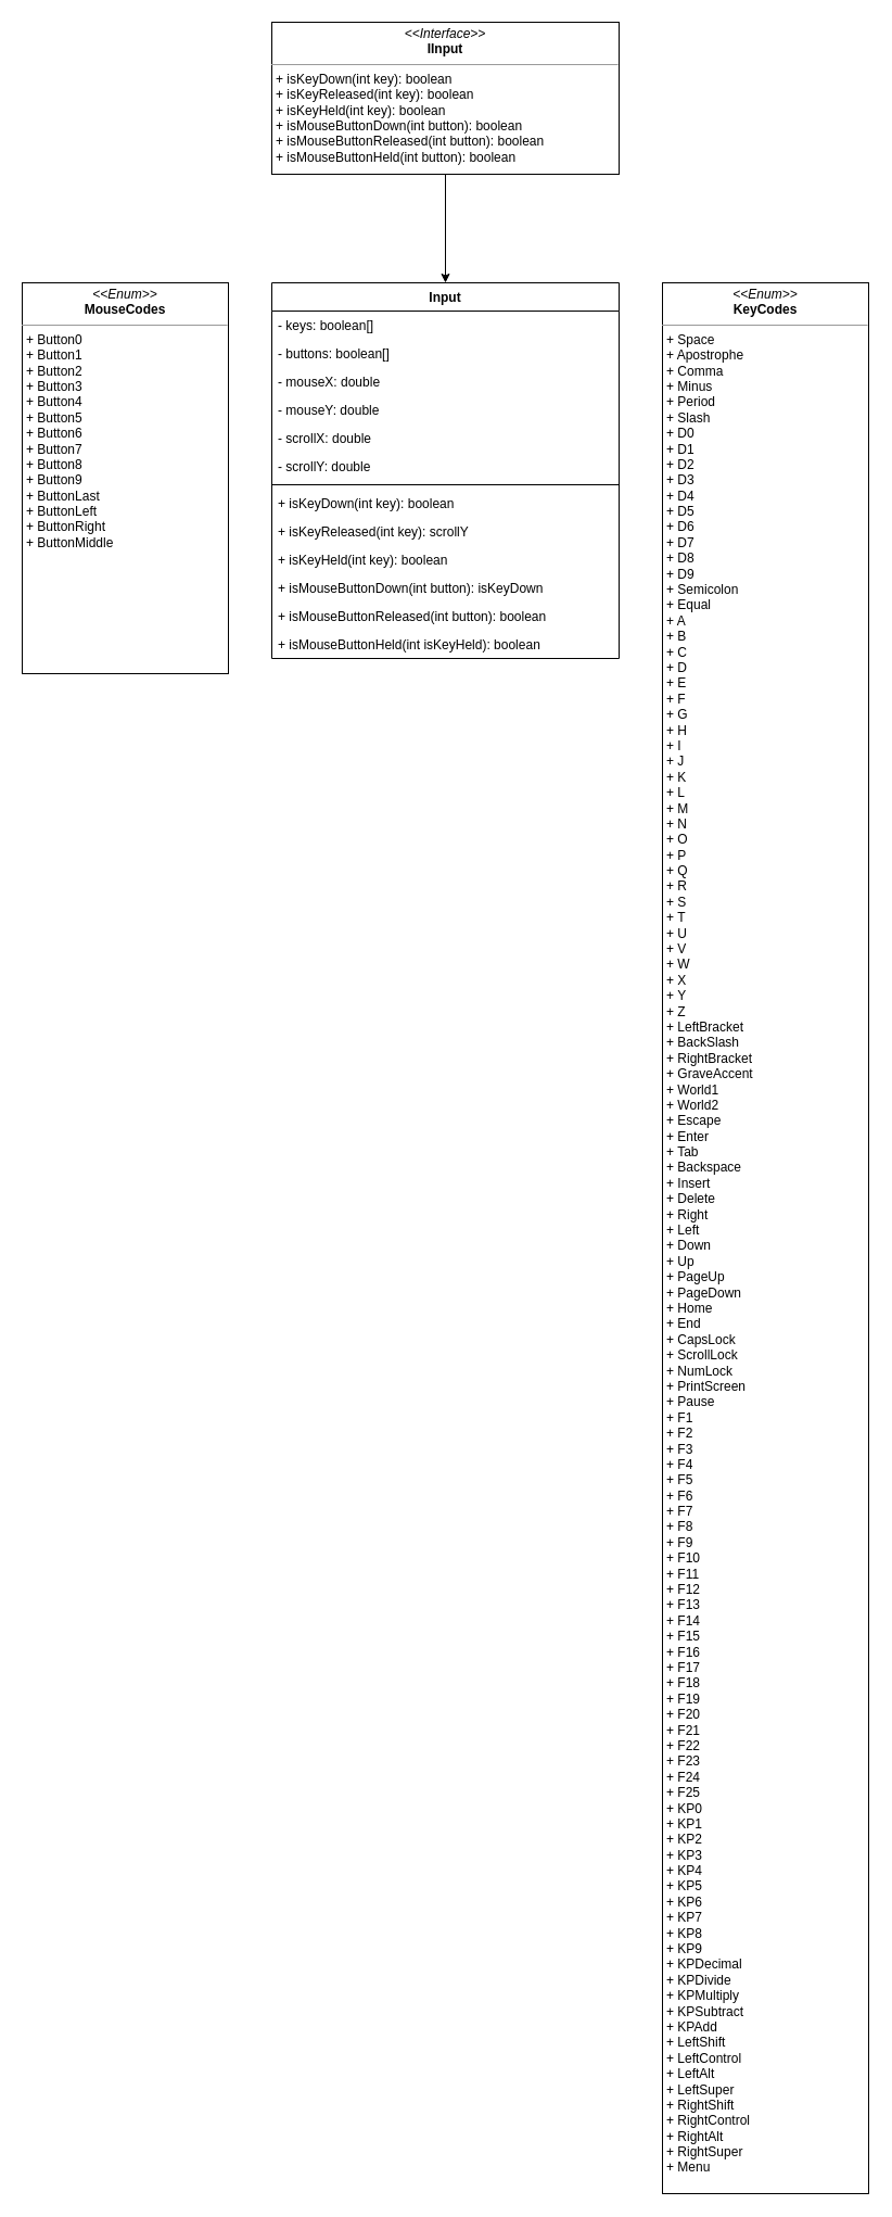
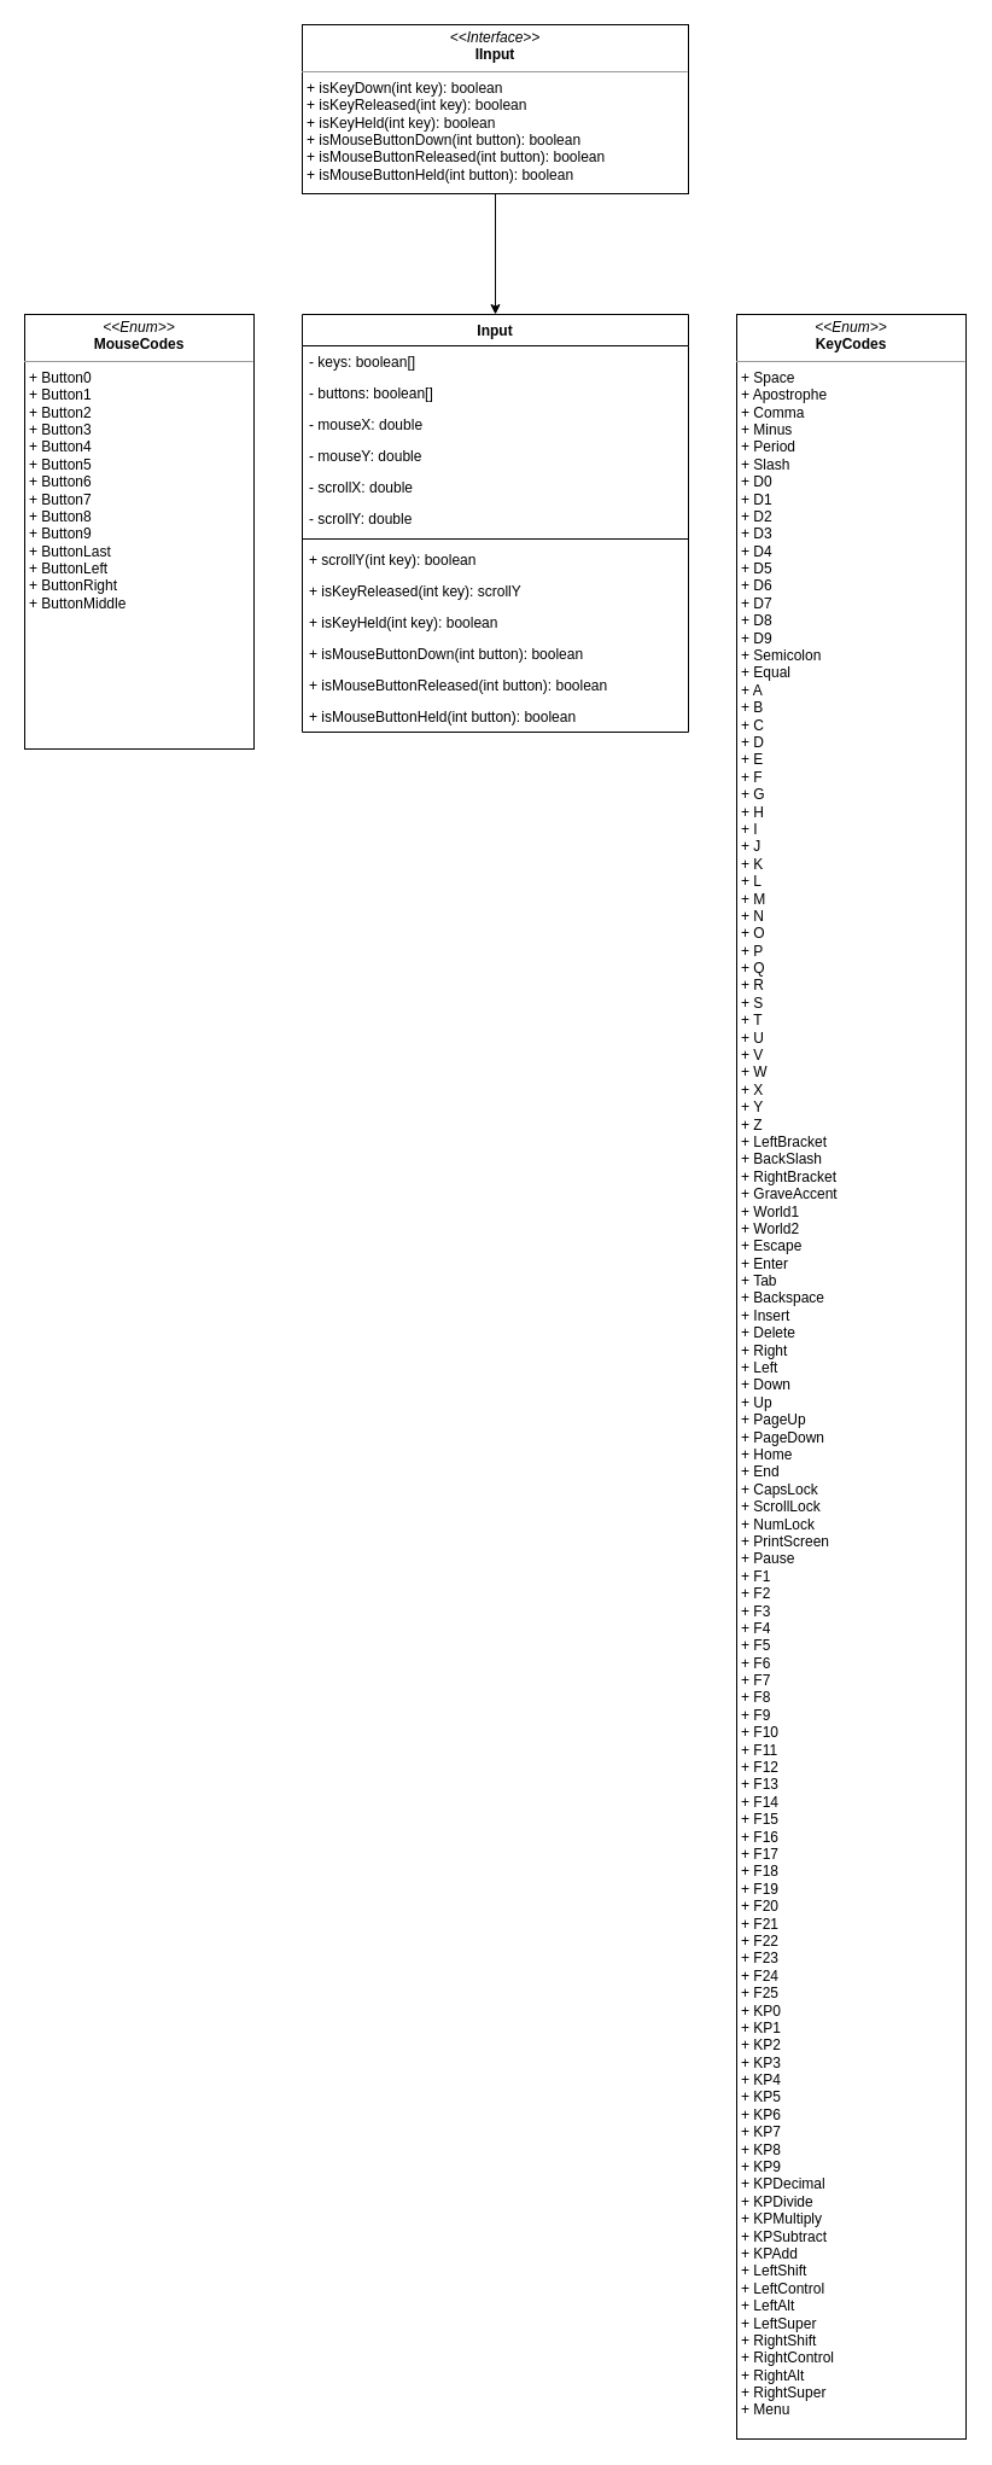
  <mxCell id="0" />
  <mxCell id="1" parent="0" />
  <mxCell id="2" style="edgeStyle=orthogonalEdgeStyle;rounded=0;orthogonalLoop=1;jettySize=auto;html=1;exitX=0.5;exitY=1;exitDx=0;exitDy=0;entryX=0.5;entryY=0;entryDx=0;entryDy=0;" edge="1" parent="1" source="3" target="4"><mxGeometry relative="1" as="geometry" /></mxCell>
  <mxCell id="3" value="&lt;p style=&quot;margin:0px;margin-top:4px;text-align:center;&quot;&gt;&lt;i&gt;&amp;lt;&amp;lt;Interface&amp;gt;&amp;gt;&lt;/i&gt;&lt;br&gt;&lt;b&gt;IInput&lt;/b&gt;&lt;/p&gt;&lt;hr size=&quot;1&quot;&gt;&lt;p style=&quot;margin:0px;margin-left:4px;&quot;&gt;+ isKeyDown(int key): boolean&lt;/p&gt;&lt;p style=&quot;margin:0px;margin-left:4px;&quot;&gt;+ isKeyReleased(int key): boolean&lt;/p&gt;&lt;p style=&quot;margin:0px;margin-left:4px;&quot;&gt;+ isKeyHeld(int key): boolean&lt;/p&gt;&lt;p style=&quot;margin:0px;margin-left:4px;&quot;&gt;+ isMouseButtonDown(int button): boolean&lt;/p&gt;&lt;p style=&quot;margin:0px;margin-left:4px;&quot;&gt;+ isMouseButtonReleased(int button): boolean&lt;/p&gt;&lt;p style=&quot;margin:0px;margin-left:4px;&quot;&gt;+ isMouseButtonHeld(int button): boolean&lt;/p&gt;" style="verticalAlign=top;align=left;overflow=fill;fontSize=12;fontFamily=Helvetica;html=1;whiteSpace=wrap;" vertex="1" parent="1"><mxGeometry x="250" y="20" width="320" height="140" as="geometry" /></mxCell>
  <mxCell id="4" value="Input" style="swimlane;fontStyle=1;align=center;verticalAlign=top;childLayout=stackLayout;horizontal=1;startSize=26;horizontalStack=0;resizeParent=1;resizeParentMax=0;resizeLast=0;collapsible=1;marginBottom=0;whiteSpace=wrap;html=1;" vertex="1" parent="1"><mxGeometry x="250" y="260" width="320" height="346" as="geometry" /></mxCell>
  <mxCell id="5" value="- keys: boolean[]" style="text;strokeColor=none;fillColor=none;align=left;verticalAlign=top;spacingLeft=4;spacingRight=4;overflow=hidden;rotatable=0;points=[[0,0.5],[1,0.5]];portConstraint=eastwest;whiteSpace=wrap;html=1;" vertex="1" parent="4"><mxGeometry y="26" width="320" height="26" as="geometry" /></mxCell>
  <mxCell id="6" value="- buttons: boolean[]" style="text;strokeColor=none;fillColor=none;align=left;verticalAlign=top;spacingLeft=4;spacingRight=4;overflow=hidden;rotatable=0;points=[[0,0.5],[1,0.5]];portConstraint=eastwest;whiteSpace=wrap;html=1;" vertex="1" parent="4"><mxGeometry y="52" width="320" height="26" as="geometry" /></mxCell>
  <mxCell id="7" value="- mouseX: double" style="text;strokeColor=none;fillColor=none;align=left;verticalAlign=top;spacingLeft=4;spacingRight=4;overflow=hidden;rotatable=0;points=[[0,0.5],[1,0.5]];portConstraint=eastwest;whiteSpace=wrap;html=1;" vertex="1" parent="4"><mxGeometry y="78" width="320" height="26" as="geometry" /></mxCell>
  <mxCell id="8" value="- mouseY: double" style="text;strokeColor=none;fillColor=none;align=left;verticalAlign=top;spacingLeft=4;spacingRight=4;overflow=hidden;rotatable=0;points=[[0,0.5],[1,0.5]];portConstraint=eastwest;whiteSpace=wrap;html=1;" vertex="1" parent="4"><mxGeometry y="104" width="320" height="26" as="geometry" /></mxCell>
  <mxCell id="9" value="- scrollX: double" style="text;strokeColor=none;fillColor=none;align=left;verticalAlign=top;spacingLeft=4;spacingRight=4;overflow=hidden;rotatable=0;points=[[0,0.5],[1,0.5]];portConstraint=eastwest;whiteSpace=wrap;html=1;" vertex="1" parent="4"><mxGeometry y="130" width="320" height="26" as="geometry" /></mxCell>
  <mxCell id="10" value="- scrollY: double" style="text;strokeColor=none;fillColor=none;align=left;verticalAlign=top;spacingLeft=4;spacingRight=4;overflow=hidden;rotatable=0;points=[[0,0.5],[1,0.5]];portConstraint=eastwest;whiteSpace=wrap;html=1;" vertex="1" parent="4"><mxGeometry y="156" width="320" height="26" as="geometry" /></mxCell>
  <mxCell id="11" value="" style="line;strokeWidth=1;fillColor=none;align=left;verticalAlign=middle;spacingTop=-1;spacingLeft=3;spacingRight=3;rotatable=0;labelPosition=right;points=[];portConstraint=eastwest;strokeColor=inherit;" vertex="1" parent="4"><mxGeometry y="182" width="320" height="8" as="geometry" /></mxCell>
- <mxCell id="12" value="+ isKeyDown(int key): boolean" style="text;strokeColor=none;fillColor=none;align=left;verticalAlign=top;spacingLeft=4;spacingRight=4;overflow=hidden;rotatable=0;points=[[0,0.5],[1,0.5]];portConstraint=eastwest;whiteSpace=wrap;html=1;" vertex="1" parent="4"><mxGeometry y="190" width="320" height="26" as="geometry" /></mxCell>
+ <mxCell id="12" value="+ scrollY(int key): boolean" style="text;strokeColor=none;fillColor=none;align=left;verticalAlign=top;spacingLeft=4;spacingRight=4;overflow=hidden;rotatable=0;points=[[0,0.5],[1,0.5]];portConstraint=eastwest;whiteSpace=wrap;html=1;" vertex="1" parent="4"><mxGeometry y="190" width="320" height="26" as="geometry" /></mxCell>
  <mxCell id="13" value="+ isKeyReleased(int key): scrollY" style="text;strokeColor=none;fillColor=none;align=left;verticalAlign=top;spacingLeft=4;spacingRight=4;overflow=hidden;rotatable=0;points=[[0,0.5],[1,0.5]];portConstraint=eastwest;whiteSpace=wrap;html=1;" vertex="1" parent="4"><mxGeometry y="216" width="320" height="26" as="geometry" /></mxCell>
  <mxCell id="14" value="+ isKeyHeld(int key): boolean" style="text;strokeColor=none;fillColor=none;align=left;verticalAlign=top;spacingLeft=4;spacingRight=4;overflow=hidden;rotatable=0;points=[[0,0.5],[1,0.5]];portConstraint=eastwest;whiteSpace=wrap;html=1;" vertex="1" parent="4"><mxGeometry y="242" width="320" height="26" as="geometry" /></mxCell>
- <mxCell id="15" value="+ isMouseButtonDown(int button): isKeyDown" style="text;strokeColor=none;fillColor=none;align=left;verticalAlign=top;spacingLeft=4;spacingRight=4;overflow=hidden;rotatable=0;points=[[0,0.5],[1,0.5]];portConstraint=eastwest;whiteSpace=wrap;html=1;" vertex="1" parent="4"><mxGeometry y="268" width="320" height="26" as="geometry" /></mxCell>
+ <mxCell id="15" value="+ isMouseButtonDown(int button): boolean" style="text;strokeColor=none;fillColor=none;align=left;verticalAlign=top;spacingLeft=4;spacingRight=4;overflow=hidden;rotatable=0;points=[[0,0.5],[1,0.5]];portConstraint=eastwest;whiteSpace=wrap;html=1;" vertex="1" parent="4"><mxGeometry y="268" width="320" height="26" as="geometry" /></mxCell>
  <mxCell id="16" value="+ isMouseButtonReleased(int button): boolean" style="text;strokeColor=none;fillColor=none;align=left;verticalAlign=top;spacingLeft=4;spacingRight=4;overflow=hidden;rotatable=0;points=[[0,0.5],[1,0.5]];portConstraint=eastwest;whiteSpace=wrap;html=1;" vertex="1" parent="4"><mxGeometry y="294" width="320" height="26" as="geometry" /></mxCell>
- <mxCell id="17" value="+ isMouseButtonHeld(int isKeyHeld): boolean" style="text;strokeColor=none;fillColor=none;align=left;verticalAlign=top;spacingLeft=4;spacingRight=4;overflow=hidden;rotatable=0;points=[[0,0.5],[1,0.5]];portConstraint=eastwest;whiteSpace=wrap;html=1;" vertex="1" parent="4"><mxGeometry y="320" width="320" height="26" as="geometry" /></mxCell>
+ <mxCell id="17" value="+ isMouseButtonHeld(int button): boolean" style="text;strokeColor=none;fillColor=none;align=left;verticalAlign=top;spacingLeft=4;spacingRight=4;overflow=hidden;rotatable=0;points=[[0,0.5],[1,0.5]];portConstraint=eastwest;whiteSpace=wrap;html=1;" vertex="1" parent="4"><mxGeometry y="320" width="320" height="26" as="geometry" /></mxCell>
  <mxCell id="18" value="&lt;p style=&quot;margin:0px;margin-top:4px;text-align:center;&quot;&gt;&lt;i&gt;&amp;lt;&amp;lt;Enum&amp;gt;&amp;gt;&lt;/i&gt;&lt;br&gt;&lt;b&gt;KeyCodes&lt;/b&gt;&lt;/p&gt;&lt;hr size=&quot;1&quot;&gt;&lt;p style=&quot;margin:0px;margin-left:4px;&quot;&gt;+ Space&lt;/p&gt;&lt;p style=&quot;margin:0px;margin-left:4px;&quot;&gt;+ Apostrophe&lt;/p&gt;&lt;p style=&quot;margin:0px;margin-left:4px;&quot;&gt;+ Comma&lt;/p&gt;&lt;p style=&quot;margin:0px;margin-left:4px;&quot;&gt;+ Minus&lt;/p&gt;&lt;p style=&quot;margin:0px;margin-left:4px;&quot;&gt;+ Period&lt;/p&gt;&lt;p style=&quot;margin:0px;margin-left:4px;&quot;&gt;+ Slash&lt;/p&gt;&lt;p style=&quot;margin:0px;margin-left:4px;&quot;&gt;+ D0&lt;/p&gt;&lt;p style=&quot;margin:0px;margin-left:4px;&quot;&gt;+ D1&lt;/p&gt;&lt;p style=&quot;margin:0px;margin-left:4px;&quot;&gt;+ D2&lt;/p&gt;&lt;p style=&quot;margin:0px;margin-left:4px;&quot;&gt;+ D3&lt;/p&gt;&lt;p style=&quot;margin:0px;margin-left:4px;&quot;&gt;+ D4&lt;/p&gt;&lt;p style=&quot;margin:0px;margin-left:4px;&quot;&gt;+ D5&lt;/p&gt;&lt;p style=&quot;margin:0px;margin-left:4px;&quot;&gt;+ D6&lt;/p&gt;&lt;p style=&quot;margin:0px;margin-left:4px;&quot;&gt;+ D7&lt;/p&gt;&lt;p style=&quot;margin:0px;margin-left:4px;&quot;&gt;+ D8&lt;/p&gt;&lt;p style=&quot;margin:0px;margin-left:4px;&quot;&gt;+ D9&lt;/p&gt;&lt;p style=&quot;margin:0px;margin-left:4px;&quot;&gt;+ Semicolon&lt;/p&gt;&lt;p style=&quot;margin:0px;margin-left:4px;&quot;&gt;+ Equal&lt;/p&gt;&lt;p style=&quot;margin:0px;margin-left:4px;&quot;&gt;+ A&lt;/p&gt;&lt;p style=&quot;margin:0px;margin-left:4px;&quot;&gt;+ B&lt;/p&gt;&lt;p style=&quot;margin:0px;margin-left:4px;&quot;&gt;+ C&lt;/p&gt;&lt;p style=&quot;margin:0px;margin-left:4px;&quot;&gt;+ D&lt;/p&gt;&lt;p style=&quot;margin:0px;margin-left:4px;&quot;&gt;+ E&lt;/p&gt;&lt;p style=&quot;margin:0px;margin-left:4px;&quot;&gt;+ F&lt;/p&gt;&lt;p style=&quot;margin:0px;margin-left:4px;&quot;&gt;+ G&lt;/p&gt;&lt;p style=&quot;margin:0px;margin-left:4px;&quot;&gt;+ H&lt;/p&gt;&lt;p style=&quot;margin:0px;margin-left:4px;&quot;&gt;+ I&lt;/p&gt;&lt;p style=&quot;margin:0px;margin-left:4px;&quot;&gt;+ J&lt;/p&gt;&lt;p style=&quot;margin:0px;margin-left:4px;&quot;&gt;+ K&lt;/p&gt;&lt;p style=&quot;margin:0px;margin-left:4px;&quot;&gt;+ L&lt;/p&gt;&lt;p style=&quot;margin:0px;margin-left:4px;&quot;&gt;+ M&lt;/p&gt;&lt;p style=&quot;margin:0px;margin-left:4px;&quot;&gt;+ N&lt;/p&gt;&lt;p style=&quot;margin:0px;margin-left:4px;&quot;&gt;+ O&lt;/p&gt;&lt;p style=&quot;margin:0px;margin-left:4px;&quot;&gt;+ P&lt;/p&gt;&lt;p style=&quot;margin:0px;margin-left:4px;&quot;&gt;+ Q&lt;/p&gt;&lt;p style=&quot;margin:0px;margin-left:4px;&quot;&gt;+ R&lt;/p&gt;&lt;p style=&quot;margin:0px;margin-left:4px;&quot;&gt;+ S&lt;/p&gt;&lt;p style=&quot;margin:0px;margin-left:4px;&quot;&gt;+ T&lt;/p&gt;&lt;p style=&quot;margin:0px;margin-left:4px;&quot;&gt;+ U&lt;/p&gt;&lt;p style=&quot;margin:0px;margin-left:4px;&quot;&gt;+ V&lt;/p&gt;&lt;p style=&quot;margin:0px;margin-left:4px;&quot;&gt;+ W&lt;/p&gt;&lt;p style=&quot;margin:0px;margin-left:4px;&quot;&gt;+ X&lt;/p&gt;&lt;p style=&quot;margin:0px;margin-left:4px;&quot;&gt;+ Y&lt;/p&gt;&lt;p style=&quot;margin:0px;margin-left:4px;&quot;&gt;+ Z&lt;/p&gt;&lt;p style=&quot;margin:0px;margin-left:4px;&quot;&gt;+ LeftBracket&lt;/p&gt;&lt;p style=&quot;margin:0px;margin-left:4px;&quot;&gt;+ BackSlash&lt;/p&gt;&lt;p style=&quot;margin:0px;margin-left:4px;&quot;&gt;+ RightBracket&lt;/p&gt;&lt;p style=&quot;margin:0px;margin-left:4px;&quot;&gt;+ GraveAccent&lt;/p&gt;&lt;p style=&quot;margin:0px;margin-left:4px;&quot;&gt;+ World1&lt;/p&gt;&lt;p style=&quot;margin:0px;margin-left:4px;&quot;&gt;+ World2&lt;/p&gt;&lt;p style=&quot;margin:0px;margin-left:4px;&quot;&gt;+ Escape&lt;/p&gt;&lt;p style=&quot;margin:0px;margin-left:4px;&quot;&gt;+ Enter&lt;/p&gt;&lt;p style=&quot;margin:0px;margin-left:4px;&quot;&gt;+ Tab&lt;/p&gt;&lt;p style=&quot;margin:0px;margin-left:4px;&quot;&gt;+ Backspace&lt;/p&gt;&lt;p style=&quot;margin:0px;margin-left:4px;&quot;&gt;+ Insert&lt;/p&gt;&lt;p style=&quot;margin:0px;margin-left:4px;&quot;&gt;+ Delete&lt;/p&gt;&lt;p style=&quot;margin:0px;margin-left:4px;&quot;&gt;+ Right&lt;/p&gt;&lt;p style=&quot;margin:0px;margin-left:4px;&quot;&gt;+ Left&lt;/p&gt;&lt;p style=&quot;margin:0px;margin-left:4px;&quot;&gt;+ Down&lt;/p&gt;&lt;p style=&quot;margin:0px;margin-left:4px;&quot;&gt;+ Up&lt;/p&gt;&lt;p style=&quot;margin:0px;margin-left:4px;&quot;&gt;+ PageUp&lt;/p&gt;&lt;p style=&quot;margin:0px;margin-left:4px;&quot;&gt;+ PageDown&lt;/p&gt;&lt;p style=&quot;margin:0px;margin-left:4px;&quot;&gt;+ Home&lt;/p&gt;&lt;p style=&quot;margin:0px;margin-left:4px;&quot;&gt;+ End&lt;/p&gt;&lt;p style=&quot;margin:0px;margin-left:4px;&quot;&gt;+ CapsLock&lt;/p&gt;&lt;p style=&quot;margin:0px;margin-left:4px;&quot;&gt;+ ScrollLock&lt;/p&gt;&lt;p style=&quot;margin:0px;margin-left:4px;&quot;&gt;+ NumLock&lt;/p&gt;&lt;p style=&quot;margin:0px;margin-left:4px;&quot;&gt;+ PrintScreen&lt;/p&gt;&lt;p style=&quot;margin:0px;margin-left:4px;&quot;&gt;+ Pause&lt;/p&gt;&lt;p style=&quot;margin:0px;margin-left:4px;&quot;&gt;+ F1&lt;/p&gt;&lt;p style=&quot;margin:0px;margin-left:4px;&quot;&gt;+ F2&lt;/p&gt;&lt;p style=&quot;margin:0px;margin-left:4px;&quot;&gt;+ F3&lt;/p&gt;&lt;p style=&quot;margin:0px;margin-left:4px;&quot;&gt;+ F4&lt;/p&gt;&lt;p style=&quot;margin:0px;margin-left:4px;&quot;&gt;+ F5&lt;/p&gt;&lt;p style=&quot;margin:0px;margin-left:4px;&quot;&gt;+ F6&lt;/p&gt;&lt;p style=&quot;margin:0px;margin-left:4px;&quot;&gt;+ F7&lt;/p&gt;&lt;p style=&quot;margin:0px;margin-left:4px;&quot;&gt;+ F8&lt;/p&gt;&lt;p style=&quot;margin:0px;margin-left:4px;&quot;&gt;+ F9&lt;/p&gt;&lt;p style=&quot;margin:0px;margin-left:4px;&quot;&gt;+ F10&lt;/p&gt;&lt;p style=&quot;margin:0px;margin-left:4px;&quot;&gt;+ F11&lt;/p&gt;&lt;p style=&quot;margin:0px;margin-left:4px;&quot;&gt;+ F12&lt;/p&gt;&lt;p style=&quot;margin:0px;margin-left:4px;&quot;&gt;+ F13&lt;/p&gt;&lt;p style=&quot;margin:0px;margin-left:4px;&quot;&gt;+ F14&lt;/p&gt;&lt;p style=&quot;margin:0px;margin-left:4px;&quot;&gt;+ F15&lt;/p&gt;&lt;p style=&quot;margin:0px;margin-left:4px;&quot;&gt;+ F16&lt;/p&gt;&lt;p style=&quot;margin:0px;margin-left:4px;&quot;&gt;+ F17&lt;/p&gt;&lt;p style=&quot;margin:0px;margin-left:4px;&quot;&gt;+ F18&lt;/p&gt;&lt;p style=&quot;margin:0px;margin-left:4px;&quot;&gt;+ F19&lt;/p&gt;&lt;p style=&quot;margin:0px;margin-left:4px;&quot;&gt;+ F20&lt;/p&gt;&lt;p style=&quot;margin:0px;margin-left:4px;&quot;&gt;+ F21&lt;/p&gt;&lt;p style=&quot;margin:0px;margin-left:4px;&quot;&gt;+ F22&lt;/p&gt;&lt;p style=&quot;margin:0px;margin-left:4px;&quot;&gt;+ F23&lt;/p&gt;&lt;p style=&quot;margin:0px;margin-left:4px;&quot;&gt;+ F24&lt;/p&gt;&lt;p style=&quot;margin:0px;margin-left:4px;&quot;&gt;+ F25&lt;/p&gt;&lt;p style=&quot;margin:0px;margin-left:4px;&quot;&gt;+ KP0&lt;/p&gt;&lt;p style=&quot;margin:0px;margin-left:4px;&quot;&gt;+ KP1&lt;/p&gt;&lt;p style=&quot;margin:0px;margin-left:4px;&quot;&gt;+ KP2&lt;/p&gt;&lt;p style=&quot;margin:0px;margin-left:4px;&quot;&gt;+ KP3&lt;/p&gt;&lt;p style=&quot;margin:0px;margin-left:4px;&quot;&gt;+ KP4&lt;/p&gt;&lt;p style=&quot;margin:0px;margin-left:4px;&quot;&gt;+ KP5&lt;/p&gt;&lt;p style=&quot;margin:0px;margin-left:4px;&quot;&gt;+ KP6&lt;/p&gt;&lt;p style=&quot;margin:0px;margin-left:4px;&quot;&gt;+ KP7&lt;/p&gt;&lt;p style=&quot;margin:0px;margin-left:4px;&quot;&gt;+ KP8&lt;/p&gt;&lt;p style=&quot;margin:0px;margin-left:4px;&quot;&gt;+ KP9&lt;/p&gt;&lt;p style=&quot;margin:0px;margin-left:4px;&quot;&gt;+ KPDecimal&lt;/p&gt;&lt;p style=&quot;margin:0px;margin-left:4px;&quot;&gt;+ KPDivide&lt;/p&gt;&lt;p style=&quot;margin:0px;margin-left:4px;&quot;&gt;+ KPMultiply&lt;/p&gt;&lt;p style=&quot;margin:0px;margin-left:4px;&quot;&gt;+ KPSubtract&lt;/p&gt;&lt;p style=&quot;margin:0px;margin-left:4px;&quot;&gt;+ KPAdd&lt;/p&gt;&lt;p style=&quot;margin:0px;margin-left:4px;&quot;&gt;+ LeftShift&lt;/p&gt;&lt;p style=&quot;margin:0px;margin-left:4px;&quot;&gt;+ LeftControl&lt;/p&gt;&lt;p style=&quot;margin:0px;margin-left:4px;&quot;&gt;+ LeftAlt&lt;/p&gt;&lt;p style=&quot;margin:0px;margin-left:4px;&quot;&gt;+ LeftSuper&lt;/p&gt;&lt;p style=&quot;margin:0px;margin-left:4px;&quot;&gt;+ RightShift&lt;/p&gt;&lt;p style=&quot;margin:0px;margin-left:4px;&quot;&gt;+ RightControl&lt;/p&gt;&lt;p style=&quot;margin:0px;margin-left:4px;&quot;&gt;+ RightAlt&lt;/p&gt;&lt;p style=&quot;margin:0px;margin-left:4px;&quot;&gt;+ RightSuper&lt;/p&gt;&lt;p style=&quot;margin:0px;margin-left:4px;&quot;&gt;+ Menu&lt;/p&gt;" style="verticalAlign=top;align=left;overflow=fill;fontSize=12;fontFamily=Helvetica;html=1;whiteSpace=wrap;" vertex="1" parent="1"><mxGeometry x="610" y="260" width="190" height="1760" as="geometry" /></mxCell>
  <mxCell id="19" value="&lt;p style=&quot;margin:0px;margin-top:4px;text-align:center;&quot;&gt;&lt;i&gt;&amp;lt;&amp;lt;Enum&amp;gt;&amp;gt;&lt;/i&gt;&lt;br&gt;&lt;b&gt;MouseCodes&lt;/b&gt;&lt;/p&gt;&lt;hr size=&quot;1&quot;&gt;&lt;p style=&quot;margin:0px;margin-left:4px;&quot;&gt;+ Button0&lt;/p&gt;&lt;p style=&quot;margin:0px;margin-left:4px;&quot;&gt;+ Button1&lt;/p&gt;&lt;p style=&quot;margin:0px;margin-left:4px;&quot;&gt;+ Button2&lt;/p&gt;&lt;p style=&quot;margin:0px;margin-left:4px;&quot;&gt;+ Button3&lt;/p&gt;&lt;p style=&quot;margin:0px;margin-left:4px;&quot;&gt;+ Button4&lt;/p&gt;&lt;p style=&quot;margin:0px;margin-left:4px;&quot;&gt;+ Button5&lt;/p&gt;&lt;p style=&quot;margin:0px;margin-left:4px;&quot;&gt;+ Button6&lt;/p&gt;&lt;p style=&quot;margin:0px;margin-left:4px;&quot;&gt;+ Button7&lt;/p&gt;&lt;p style=&quot;margin:0px;margin-left:4px;&quot;&gt;+ Button8&lt;/p&gt;&lt;p style=&quot;margin:0px;margin-left:4px;&quot;&gt;+ Button9&lt;/p&gt;&lt;p style=&quot;margin:0px;margin-left:4px;&quot;&gt;+ ButtonLast&lt;/p&gt;&lt;p style=&quot;margin:0px;margin-left:4px;&quot;&gt;+ ButtonLeft&lt;/p&gt;&lt;p style=&quot;margin:0px;margin-left:4px;&quot;&gt;+ ButtonRight&lt;/p&gt;&lt;p style=&quot;margin:0px;margin-left:4px;&quot;&gt;+ ButtonMiddle&lt;/p&gt;" style="verticalAlign=top;align=left;overflow=fill;fontSize=12;fontFamily=Helvetica;html=1;whiteSpace=wrap;" vertex="1" parent="1"><mxGeometry x="20" y="260" width="190" height="360" as="geometry" /></mxCell>
